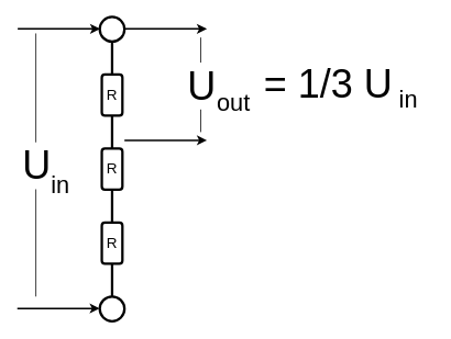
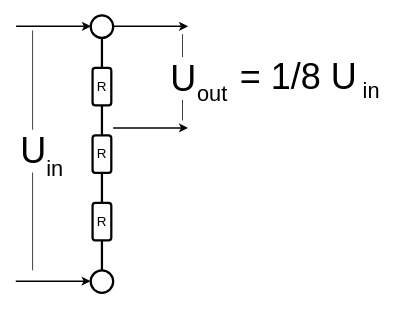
  <mxCell id="0" />
  <mxCell id="1" parent="0" />
  <mxCell id="2" style="edgeStyle=orthogonalEdgeStyle;rounded=0;orthogonalLoop=1;jettySize=auto;html=1;exitX=0.5;exitY=1;exitDx=0;exitDy=0;entryX=0.5;entryY=0;entryDx=0;entryDy=0;endArrow=none;endFill=0;strokeWidth=3;" edge="1" parent="1" source="3" target="5"><mxGeometry relative="1" as="geometry" /></mxCell>
  <mxCell id="3" value="" style="ellipse;whiteSpace=wrap;html=1;strokeWidth=3;" vertex="1" parent="1"><mxGeometry x="120.5" y="20" width="30" height="30" as="geometry" /></mxCell>
  <mxCell id="4" style="edgeStyle=orthogonalEdgeStyle;rounded=0;orthogonalLoop=1;jettySize=auto;html=1;exitX=0.5;exitY=1;exitDx=0;exitDy=0;endArrow=none;endFill=0;strokeWidth=3;" edge="1" parent="1" source="5" target="7"><mxGeometry relative="1" as="geometry" /></mxCell>
  <mxCell id="5" value="&lt;font style=&quot;font-size: 18px;&quot;&gt;R&lt;/font&gt;" style="rounded=1;whiteSpace=wrap;html=1;strokeWidth=3;" vertex="1" parent="1"><mxGeometry x="123" y="90" width="25" height="50" as="geometry" /></mxCell>
  <mxCell id="6" style="edgeStyle=orthogonalEdgeStyle;rounded=0;orthogonalLoop=1;jettySize=auto;html=1;exitX=0.5;exitY=1;exitDx=0;exitDy=0;entryX=0.5;entryY=0;entryDx=0;entryDy=0;endArrow=none;endFill=0;strokeWidth=3;" edge="1" parent="1" source="7" target="9"><mxGeometry relative="1" as="geometry" /></mxCell>
  <mxCell id="7" value="&lt;font style=&quot;font-size: 18px;&quot;&gt;R&lt;/font&gt;" style="rounded=1;whiteSpace=wrap;html=1;strokeWidth=3;" vertex="1" parent="1"><mxGeometry x="123" y="180" width="25" height="50" as="geometry" /></mxCell>
  <mxCell id="8" style="edgeStyle=orthogonalEdgeStyle;rounded=0;orthogonalLoop=1;jettySize=auto;html=1;exitX=0.5;exitY=1;exitDx=0;exitDy=0;endArrow=none;endFill=0;strokeWidth=3;" edge="1" parent="1" source="9" target="10"><mxGeometry relative="1" as="geometry" /></mxCell>
  <mxCell id="9" value="&lt;font style=&quot;font-size: 18px;&quot;&gt;R&lt;/font&gt;" style="rounded=1;whiteSpace=wrap;html=1;strokeWidth=3;" vertex="1" parent="1"><mxGeometry x="123" y="270" width="25" height="50" as="geometry" /></mxCell>
  <mxCell id="10" value="" style="ellipse;whiteSpace=wrap;html=1;strokeWidth=3;" vertex="1" parent="1"><mxGeometry x="120.5" y="360" width="30" height="30" as="geometry" /></mxCell>
  <mxCell id="11" value="" style="endArrow=classic;html=1;rounded=0;edgeStyle=orthogonalEdgeStyle;strokeWidth=2;" edge="1" parent="1"><mxGeometry relative="1" as="geometry"><mxPoint x="21" y="34.5" as="sourcePoint" /><mxPoint x="121" y="34.5" as="targetPoint" /></mxGeometry></mxCell>
  <mxCell id="12" value="" style="endArrow=classic;html=1;rounded=0;edgeStyle=orthogonalEdgeStyle;strokeWidth=2;" edge="1" parent="1"><mxGeometry relative="1" as="geometry"><mxPoint x="20.5" y="374.5" as="sourcePoint" /><mxPoint x="120.5" y="374.5" as="targetPoint" /></mxGeometry></mxCell>
  <mxCell id="13" value="" style="endArrow=none;html=1;rounded=0;edgeStyle=orthogonalEdgeStyle;endFill=0;" edge="1" parent="1"><mxGeometry relative="1" as="geometry"><mxPoint x="43" y="40" as="sourcePoint" /><mxPoint x="43" y="360" as="targetPoint" /></mxGeometry></mxCell>
  <mxCell id="14" value="&lt;font style=&quot;font-size: 48px;&quot;&gt;U&lt;/font&gt;" style="edgeLabel;resizable=0;html=1;align=center;verticalAlign=middle;" connectable="0" vertex="1" parent="13"><mxGeometry relative="1" as="geometry" /></mxCell>
  <mxCell id="15" value="&lt;font style=&quot;font-size: 29px;&quot;&gt;in&lt;/font&gt;" style="text;html=1;strokeColor=none;fillColor=none;align=center;verticalAlign=middle;whiteSpace=wrap;rounded=0;" vertex="1" parent="1"><mxGeometry x="43" y="200" width="60" height="50" as="geometry" /></mxCell>
  <mxCell id="16" value="" style="endArrow=classic;html=1;rounded=0;edgeStyle=orthogonalEdgeStyle;strokeWidth=2;" edge="1" parent="1"><mxGeometry relative="1" as="geometry"><mxPoint x="150.5" y="34.5" as="sourcePoint" /><mxPoint x="250.5" y="34.5" as="targetPoint" /></mxGeometry></mxCell>
  <mxCell id="17" value="" style="endArrow=classic;html=1;rounded=0;edgeStyle=orthogonalEdgeStyle;strokeWidth=2;" edge="1" parent="1"><mxGeometry relative="1" as="geometry"><mxPoint x="150.5" y="170" as="sourcePoint" /><mxPoint x="250.5" y="170" as="targetPoint" /></mxGeometry></mxCell>
  <mxCell id="18" value="" style="endArrow=none;html=1;rounded=0;edgeStyle=orthogonalEdgeStyle;endFill=0;" edge="1" parent="1"><mxGeometry relative="1" as="geometry"><mxPoint x="243" y="45" as="sourcePoint" /><mxPoint x="243" y="160" as="targetPoint" /></mxGeometry></mxCell>
  <mxCell id="19" value="&lt;font style=&quot;font-size: 48px;&quot;&gt;U&lt;/font&gt;" style="edgeLabel;resizable=0;html=1;align=center;verticalAlign=middle;" connectable="0" vertex="1" parent="18"><mxGeometry relative="1" as="geometry" /></mxCell>
  <mxCell id="20" value="&lt;span style=&quot;font-size: 29px;&quot;&gt;out&lt;/span&gt;" style="text;html=1;strokeColor=none;fillColor=none;align=center;verticalAlign=middle;whiteSpace=wrap;rounded=0;" vertex="1" parent="1"><mxGeometry x="253" y="100" width="60" height="50" as="geometry" /></mxCell>
- <mxCell id="21" value="&lt;font style=&quot;font-size: 48px;&quot;&gt;= 1/3 U&lt;/font&gt;" style="text;html=1;strokeColor=none;fillColor=none;align=center;verticalAlign=middle;whiteSpace=wrap;rounded=0;" vertex="1" parent="1"><mxGeometry x="303" y="100" width="190" as="geometry" /></mxCell>
+ <mxCell id="21" value="&lt;font style=&quot;font-size: 48px;&quot;&gt;= 1/8 U&lt;/font&gt;" style="text;html=1;strokeColor=none;fillColor=none;align=center;verticalAlign=middle;whiteSpace=wrap;rounded=0;" vertex="1" parent="1"><mxGeometry x="303" y="100" width="190" as="geometry" /></mxCell>
  <mxCell id="22" value="&lt;span style=&quot;font-size: 29px;&quot;&gt;in&lt;/span&gt;" style="text;html=1;strokeColor=none;fillColor=none;align=center;verticalAlign=middle;whiteSpace=wrap;rounded=0;" vertex="1" parent="1"><mxGeometry x="465" y="96" width="60" height="50" as="geometry" /></mxCell>
